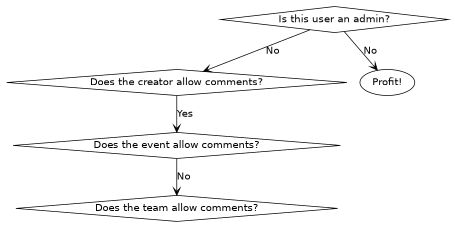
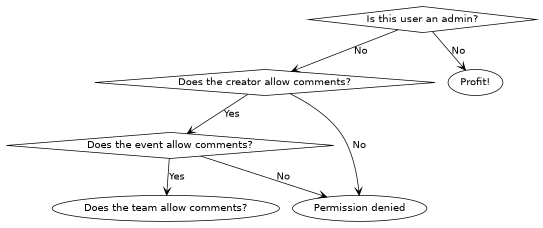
  digraph {
    node [fontname=Helvetica shape=diamond]
    edge [arrowhead=vee fontname=Helvetica]
    n1 [label="Is this user an admin?"]
    n2 [label="Does the creator allow comments?"]
    n3 [label="Profit!" shape=""]
    n4 [label="Does the event allow comments?"]
-   n6 [label="Does the team allow comments?"]
+   n5 [label="Permission denied" shape=""]
+   n6 [label="Does the team allow comments?" shape=ellipse]
    n1 -> n2 [label=No]
    n1 -> n3 [label=No]
    n2 -> n4 [label=Yes]
-   n4 -> n6 [label=No]
+   n2 -> n5 [label=No]
+   n4 -> n5 [label=No]
+   n4 -> n6 [label=Yes]
  }
